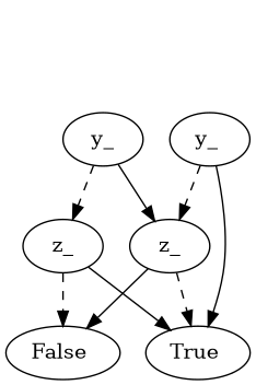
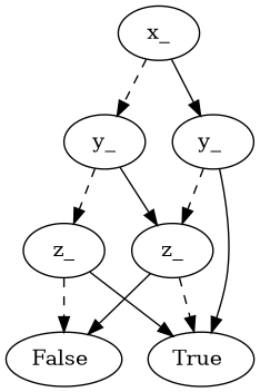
  digraph {
    fontname="DejaVu Serif"
    node [fontname="DejaVu Serif"]
    edge [fontname="DejaVu Serif"]
+   n1 [label=x_]
    n2 [label=y_]
    n3 [label="y_ "]
    n4 [label=z_]
    n5 [label=z_]
    n6 [label="False "]
    n7 [label="True "]
+   n1 -> n2 [style=dashed]
+   n1 -> n3
    n2 -> n4 [style=dashed]
    n2 -> n5
    n3 -> n5 [style=dashed]
    n3 -> n7
    n4 -> n6 [style=dashed]
    n4 -> n7
    n5 -> n6
    n5 -> n7 [style=dashed]
  }
